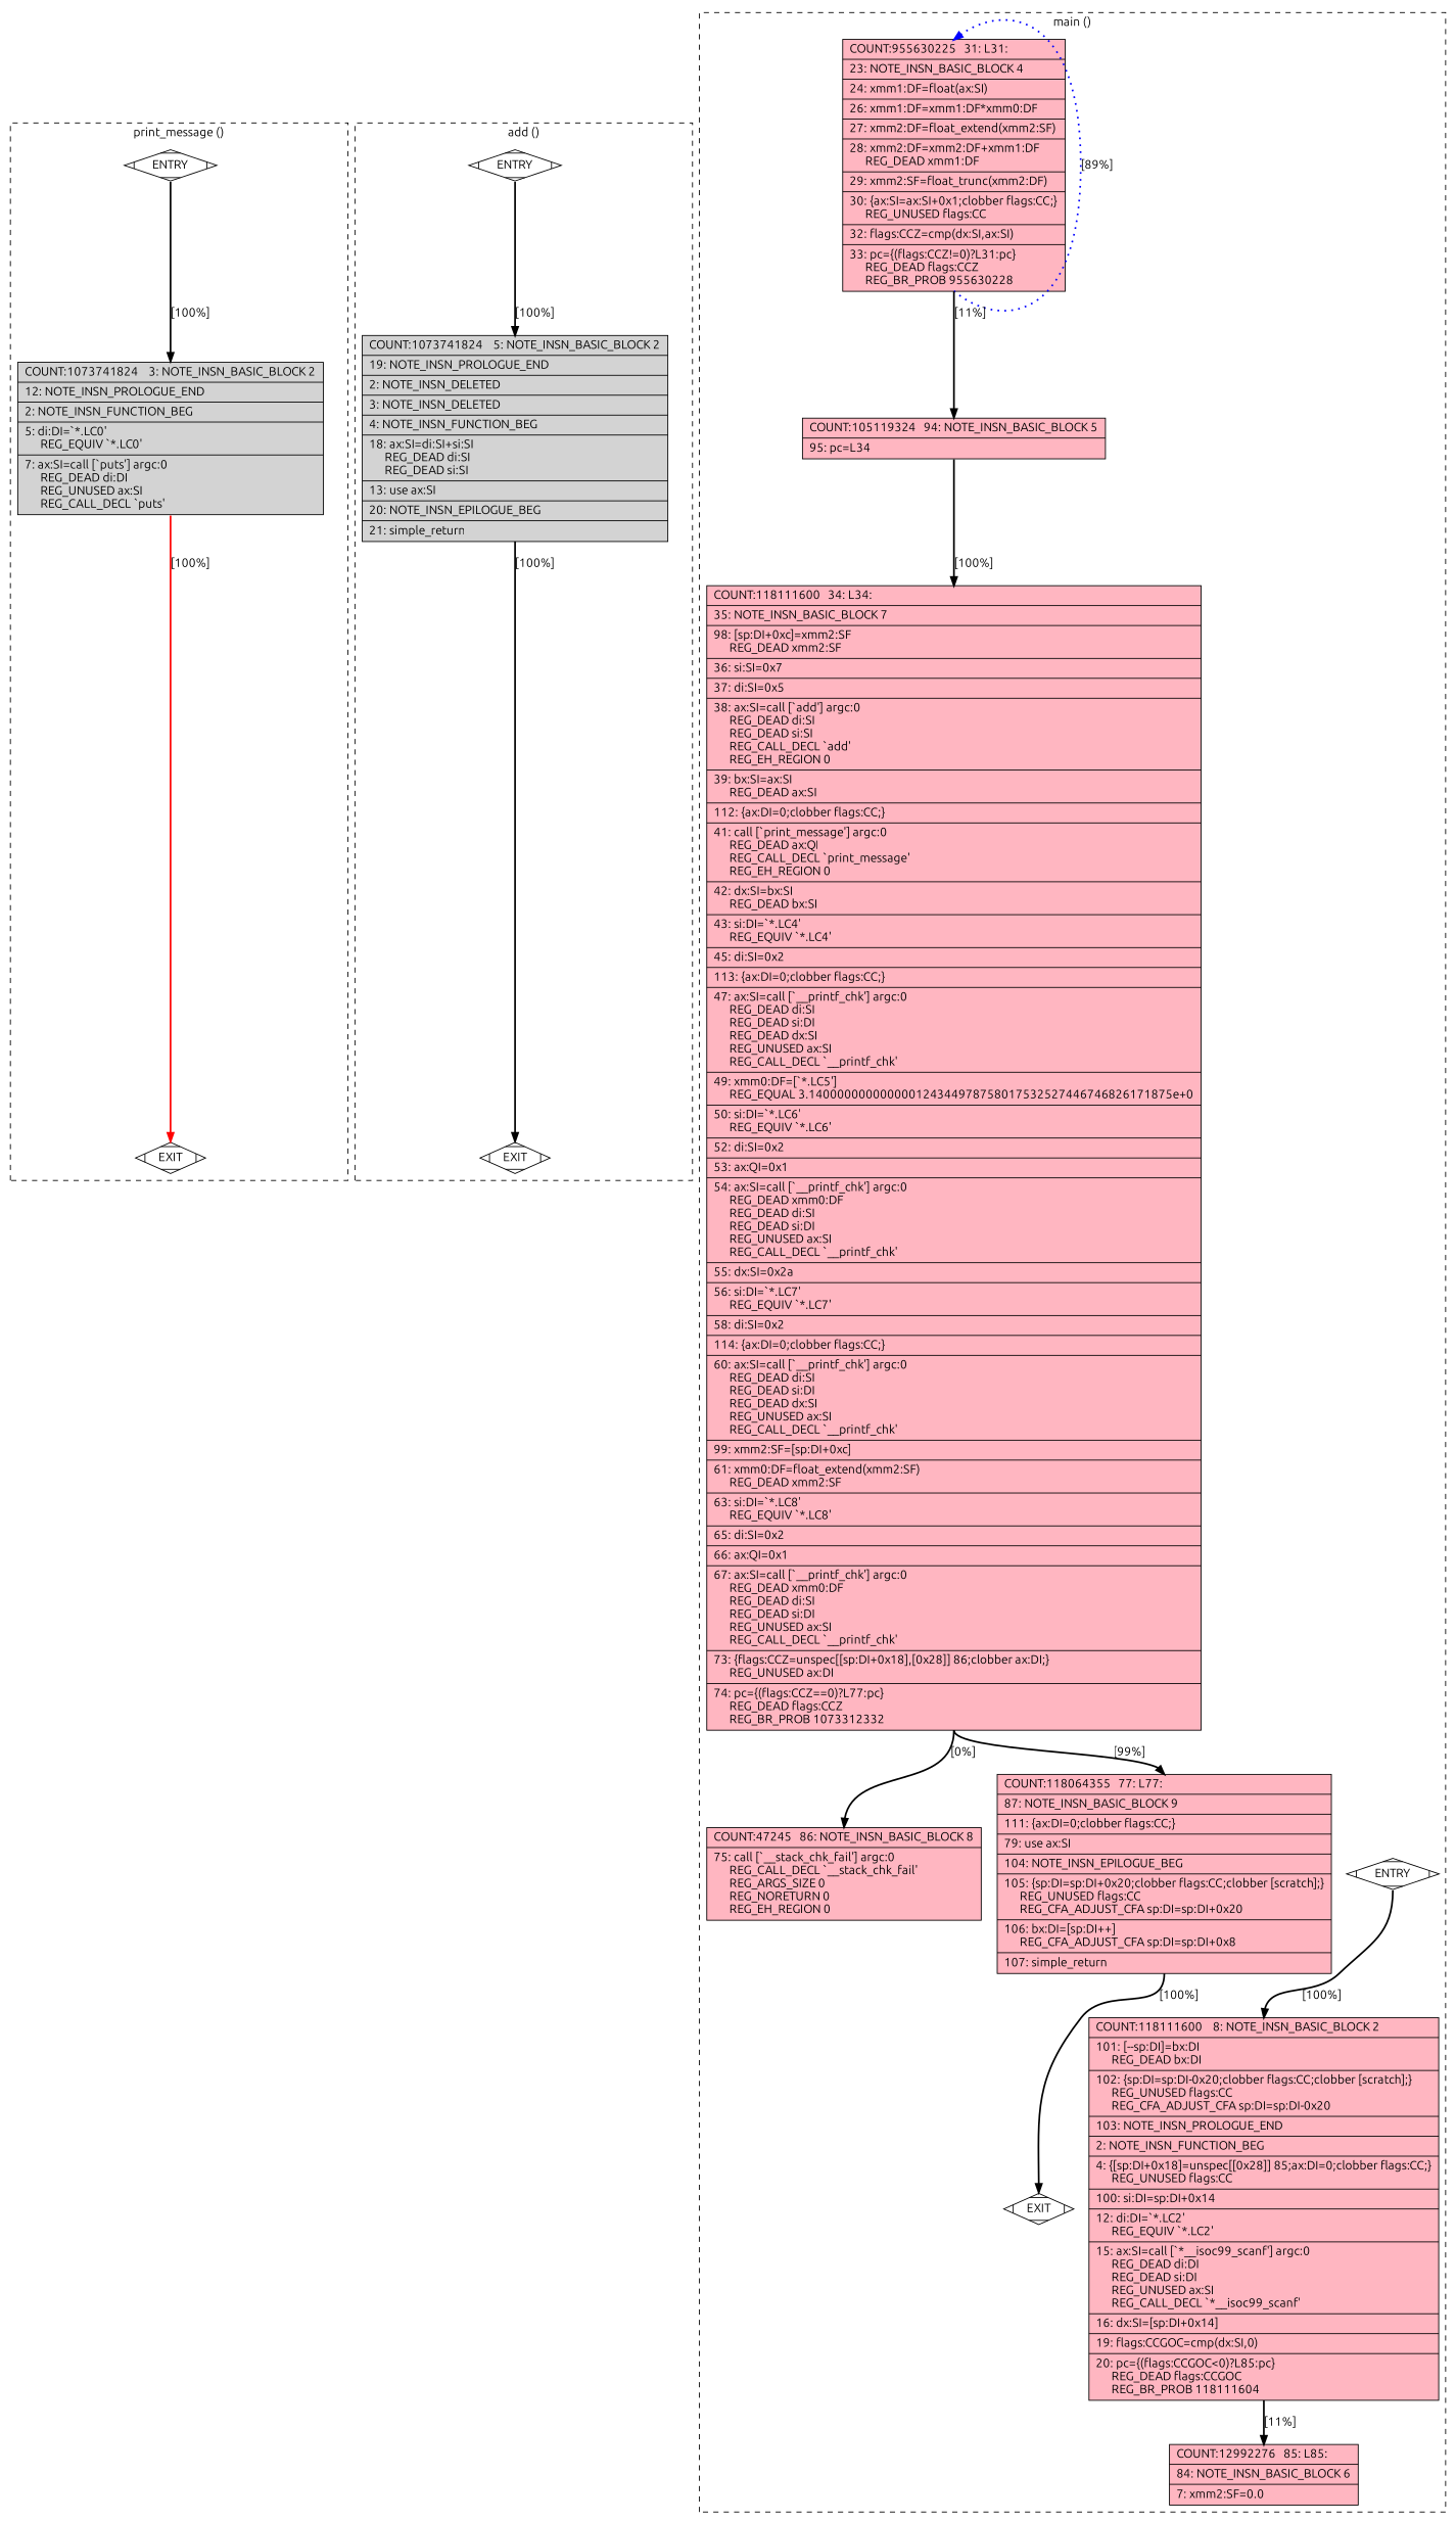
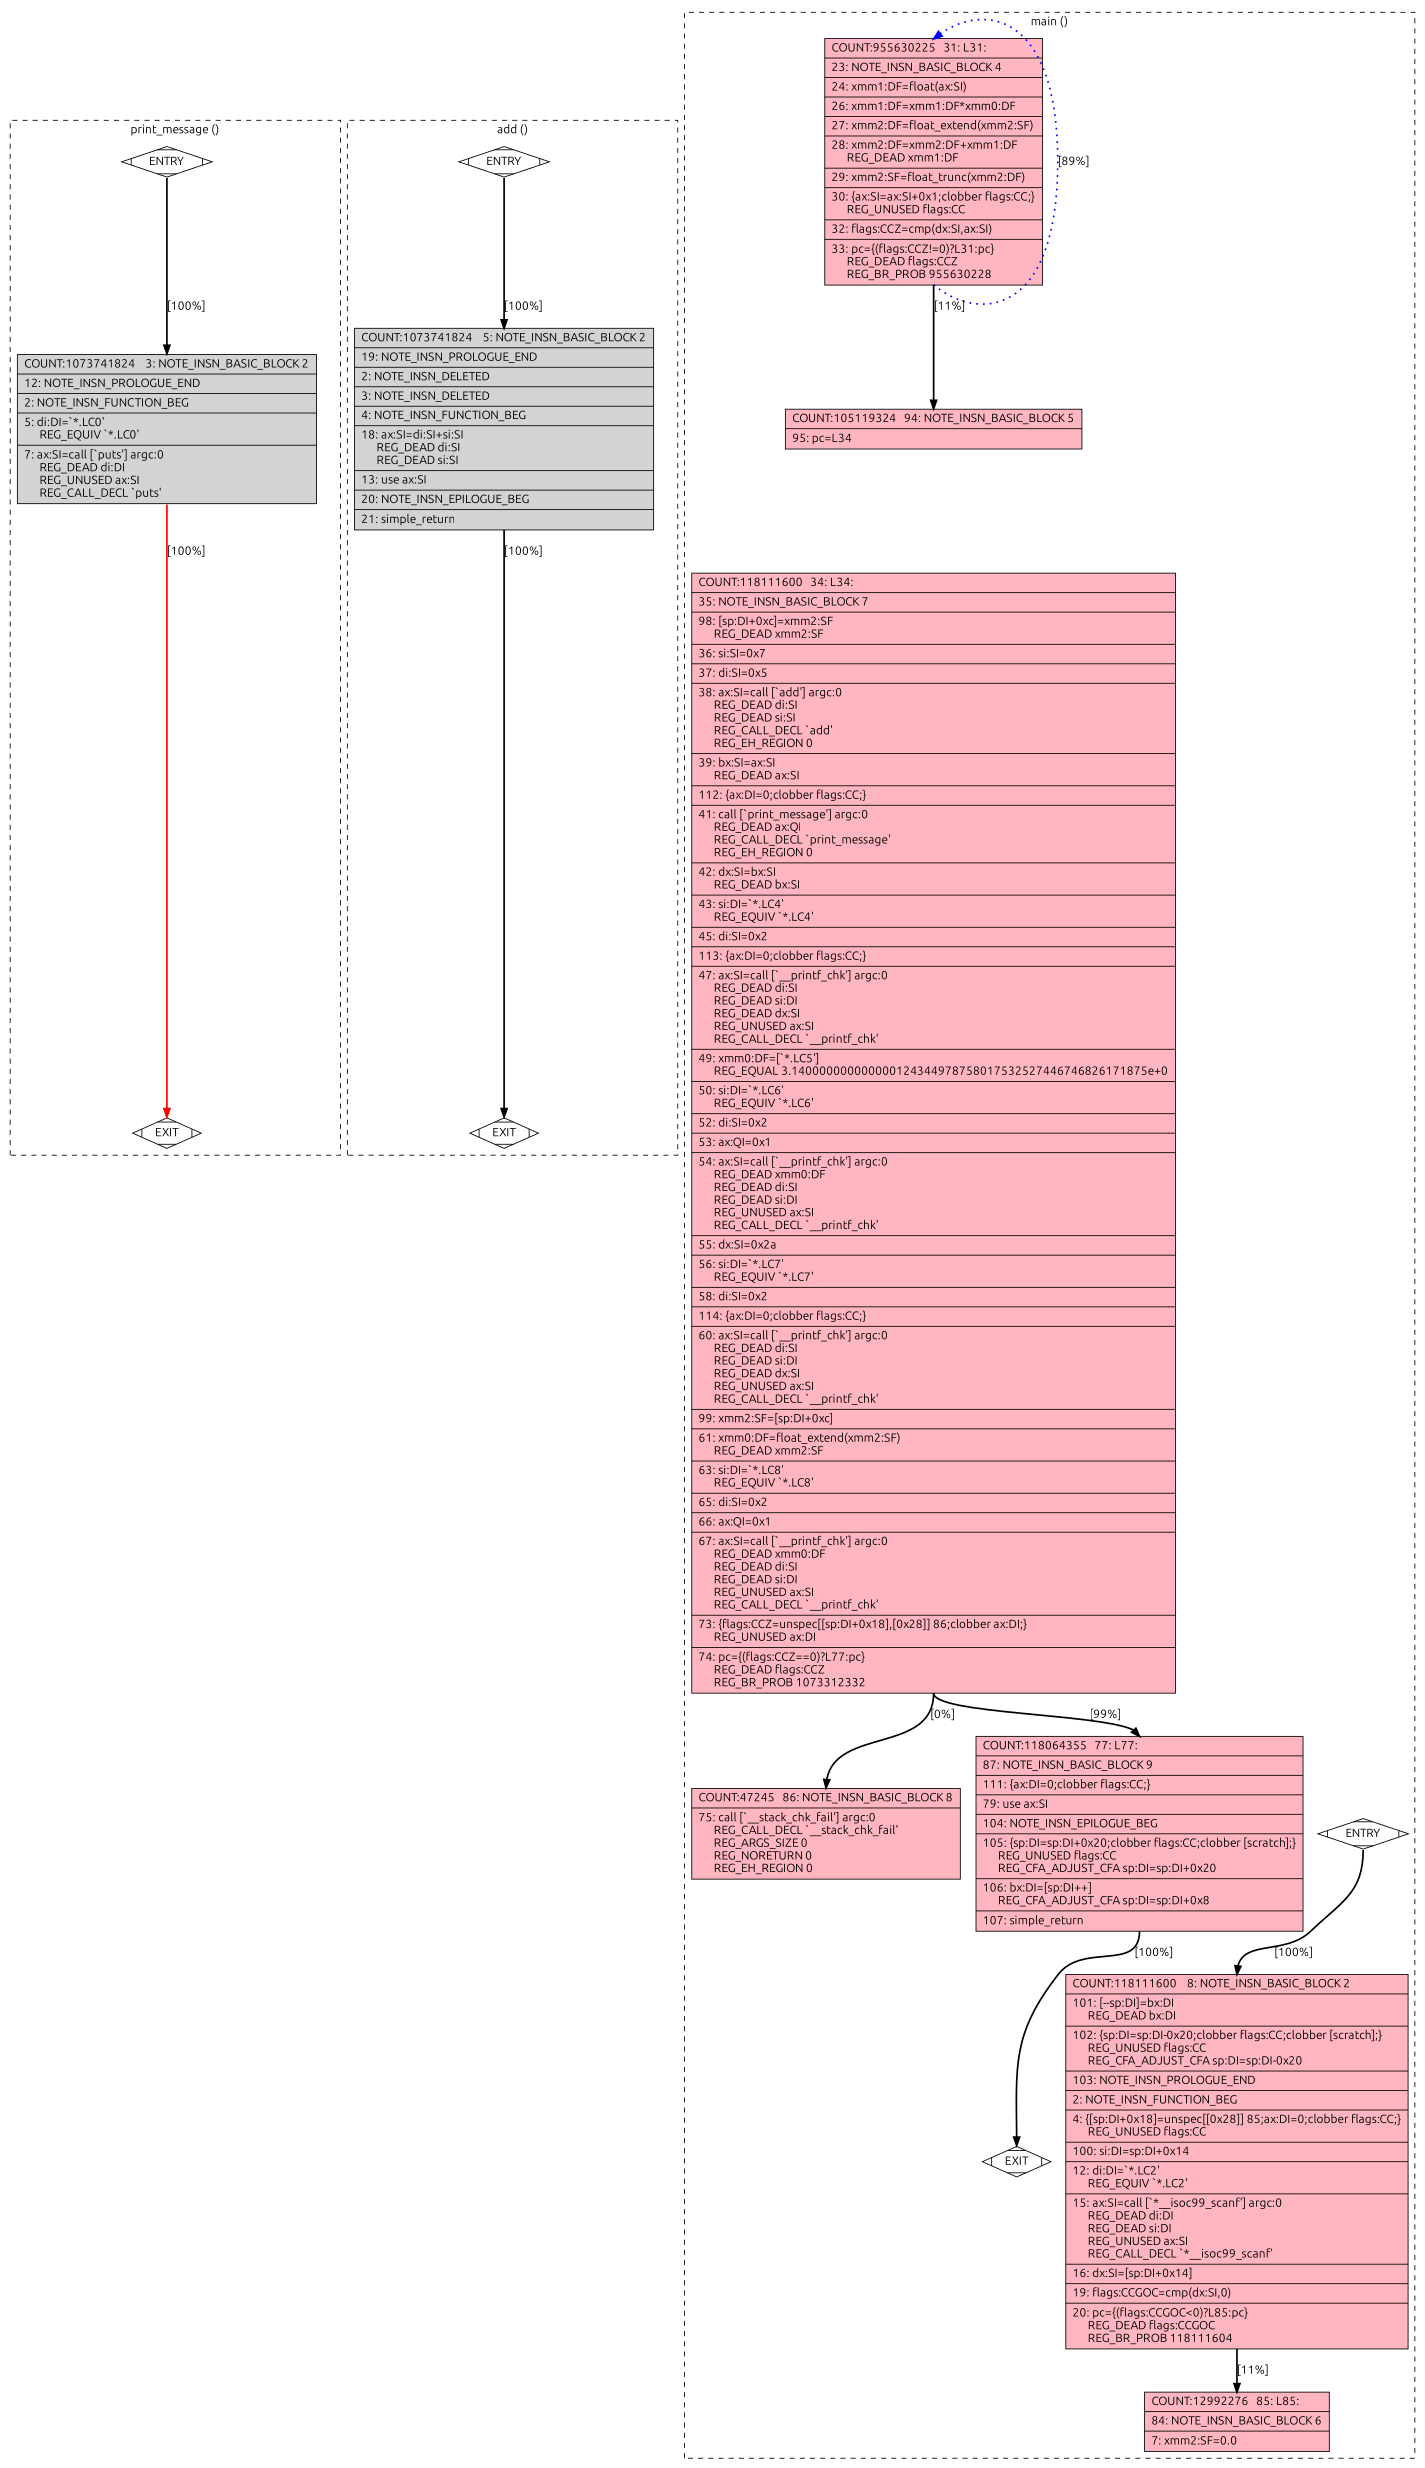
  digraph {
    fontname=Ubuntu
    node [fillcolor=lightpink fontname=Ubuntu shape=record style=filled]
    edge [color=black constraint=true fontname=Ubuntu headport=n style="solid,bold" tailport=s weight=10]
    n1 [fillcolor=white label=ENTRY shape=Mdiamond]
    n2 [fillcolor=lightgrey label="{COUNT:1073741824\ \ \ \ 3:\ NOTE_INSN_BASIC_BLOCK\ 2\l|\ \ \ 12:\ NOTE_INSN_PROLOGUE_END\l|\ \ \ \ 2:\ NOTE_INSN_FUNCTION_BEG\l|\ \ \ \ 5:\ di:DI=`*.LC0'\l\ \ \ \ \ \ REG_EQUIV\ `*.LC0'\l|\ \ \ \ 7:\ ax:SI=call\ [`puts']\ argc:0\l\ \ \ \ \ \ REG_DEAD\ di:DI\l\ \ \ \ \ \ REG_UNUSED\ ax:SI\l\ \ \ \ \ \ REG_CALL_DECL\ `puts'\l}"]
    n3 [fillcolor=white label=EXIT shape=Mdiamond]
    n4 [fillcolor=white label=ENTRY shape=Mdiamond]
    n5 [fillcolor=lightgrey label="{COUNT:1073741824\ \ \ \ 5:\ NOTE_INSN_BASIC_BLOCK\ 2\l|\ \ \ 19:\ NOTE_INSN_PROLOGUE_END\l|\ \ \ \ 2:\ NOTE_INSN_DELETED\l|\ \ \ \ 3:\ NOTE_INSN_DELETED\l|\ \ \ \ 4:\ NOTE_INSN_FUNCTION_BEG\l|\ \ \ 18:\ ax:SI=di:SI+si:SI\l\ \ \ \ \ \ REG_DEAD\ di:SI\l\ \ \ \ \ \ REG_DEAD\ si:SI\l|\ \ \ 13:\ use\ ax:SI\l|\ \ \ 20:\ NOTE_INSN_EPILOGUE_BEG\l|\ \ \ 21:\ simple_return\l}"]
    n6 [fillcolor=white label=EXIT shape=Mdiamond]
    n7 [fillcolor=white label=ENTRY shape=Mdiamond]
    n8 [label="{COUNT:118111600\ \ \ \ 8:\ NOTE_INSN_BASIC_BLOCK\ 2\l|\ \ 101:\ [--sp:DI]=bx:DI\l\ \ \ \ \ \ REG_DEAD\ bx:DI\l|\ \ 102:\ \{sp:DI=sp:DI-0x20;clobber\ flags:CC;clobber\ [scratch];\}\l\ \ \ \ \ \ REG_UNUSED\ flags:CC\l\ \ \ \ \ \ REG_CFA_ADJUST_CFA\ sp:DI=sp:DI-0x20\l|\ \ 103:\ NOTE_INSN_PROLOGUE_END\l|\ \ \ \ 2:\ NOTE_INSN_FUNCTION_BEG\l|\ \ \ \ 4:\ \{[sp:DI+0x18]=unspec[[0x28]]\ 85;ax:DI=0;clobber\ flags:CC;\}\l\ \ \ \ \ \ REG_UNUSED\ flags:CC\l|\ \ 100:\ si:DI=sp:DI+0x14\l|\ \ \ 12:\ di:DI=`*.LC2'\l\ \ \ \ \ \ REG_EQUIV\ `*.LC2'\l|\ \ \ 15:\ ax:SI=call\ [`*__isoc99_scanf']\ argc:0\l\ \ \ \ \ \ REG_DEAD\ di:DI\l\ \ \ \ \ \ REG_DEAD\ si:DI\l\ \ \ \ \ \ REG_UNUSED\ ax:SI\l\ \ \ \ \ \ REG_CALL_DECL\ `*__isoc99_scanf'\l|\ \ \ 16:\ dx:SI=[sp:DI+0x14]\l|\ \ \ 19:\ flags:CCGOC=cmp(dx:SI,0)\l|\ \ \ 20:\ pc=\{(flags:CCGOC\<0)?L85:pc\}\l\ \ \ \ \ \ REG_DEAD\ flags:CCGOC\l\ \ \ \ \ \ REG_BR_PROB\ 118111604\l}"]
    n9 [fillcolor=white label=EXIT shape=Mdiamond]
    n10 [label="{COUNT:12992276\ \ \ 85:\ L85:\l|\ \ \ 84:\ NOTE_INSN_BASIC_BLOCK\ 6\l|\ \ \ \ 7:\ xmm2:SF=0.0\l}"]
    n11 [label="{COUNT:118111600\ \ \ 34:\ L34:\l|\ \ \ 35:\ NOTE_INSN_BASIC_BLOCK\ 7\l|\ \ \ 98:\ [sp:DI+0xc]=xmm2:SF\l\ \ \ \ \ \ REG_DEAD\ xmm2:SF\l|\ \ \ 36:\ si:SI=0x7\l|\ \ \ 37:\ di:SI=0x5\l|\ \ \ 38:\ ax:SI=call\ [`add']\ argc:0\l\ \ \ \ \ \ REG_DEAD\ di:SI\l\ \ \ \ \ \ REG_DEAD\ si:SI\l\ \ \ \ \ \ REG_CALL_DECL\ `add'\l\ \ \ \ \ \ REG_EH_REGION\ 0\l|\ \ \ 39:\ bx:SI=ax:SI\l\ \ \ \ \ \ REG_DEAD\ ax:SI\l|\ \ 112:\ \{ax:DI=0;clobber\ flags:CC;\}\l|\ \ \ 41:\ call\ [`print_message']\ argc:0\l\ \ \ \ \ \ REG_DEAD\ ax:QI\l\ \ \ \ \ \ REG_CALL_DECL\ `print_message'\l\ \ \ \ \ \ REG_EH_REGION\ 0\l|\ \ \ 42:\ dx:SI=bx:SI\l\ \ \ \ \ \ REG_DEAD\ bx:SI\l|\ \ \ 43:\ si:DI=`*.LC4'\l\ \ \ \ \ \ REG_EQUIV\ `*.LC4'\l|\ \ \ 45:\ di:SI=0x2\l|\ \ 113:\ \{ax:DI=0;clobber\ flags:CC;\}\l|\ \ \ 47:\ ax:SI=call\ [`__printf_chk']\ argc:0\l\ \ \ \ \ \ REG_DEAD\ di:SI\l\ \ \ \ \ \ REG_DEAD\ si:DI\l\ \ \ \ \ \ REG_DEAD\ dx:SI\l\ \ \ \ \ \ REG_UNUSED\ ax:SI\l\ \ \ \ \ \ REG_CALL_DECL\ `__printf_chk'\l|\ \ \ 49:\ xmm0:DF=[`*.LC5']\l\ \ \ \ \ \ REG_EQUAL\ 3.140000000000000124344978758017532527446746826171875e+0\l|\ \ \ 50:\ si:DI=`*.LC6'\l\ \ \ \ \ \ REG_EQUIV\ `*.LC6'\l|\ \ \ 52:\ di:SI=0x2\l|\ \ \ 53:\ ax:QI=0x1\l|\ \ \ 54:\ ax:SI=call\ [`__printf_chk']\ argc:0\l\ \ \ \ \ \ REG_DEAD\ xmm0:DF\l\ \ \ \ \ \ REG_DEAD\ di:SI\l\ \ \ \ \ \ REG_DEAD\ si:DI\l\ \ \ \ \ \ REG_UNUSED\ ax:SI\l\ \ \ \ \ \ REG_CALL_DECL\ `__printf_chk'\l|\ \ \ 55:\ dx:SI=0x2a\l|\ \ \ 56:\ si:DI=`*.LC7'\l\ \ \ \ \ \ REG_EQUIV\ `*.LC7'\l|\ \ \ 58:\ di:SI=0x2\l|\ \ 114:\ \{ax:DI=0;clobber\ flags:CC;\}\l|\ \ \ 60:\ ax:SI=call\ [`__printf_chk']\ argc:0\l\ \ \ \ \ \ REG_DEAD\ di:SI\l\ \ \ \ \ \ REG_DEAD\ si:DI\l\ \ \ \ \ \ REG_DEAD\ dx:SI\l\ \ \ \ \ \ REG_UNUSED\ ax:SI\l\ \ \ \ \ \ REG_CALL_DECL\ `__printf_chk'\l|\ \ \ 99:\ xmm2:SF=[sp:DI+0xc]\l|\ \ \ 61:\ xmm0:DF=float_extend(xmm2:SF)\l\ \ \ \ \ \ REG_DEAD\ xmm2:SF\l|\ \ \ 63:\ si:DI=`*.LC8'\l\ \ \ \ \ \ REG_EQUIV\ `*.LC8'\l|\ \ \ 65:\ di:SI=0x2\l|\ \ \ 66:\ ax:QI=0x1\l|\ \ \ 67:\ ax:SI=call\ [`__printf_chk']\ argc:0\l\ \ \ \ \ \ REG_DEAD\ xmm0:DF\l\ \ \ \ \ \ REG_DEAD\ di:SI\l\ \ \ \ \ \ REG_DEAD\ si:DI\l\ \ \ \ \ \ REG_UNUSED\ ax:SI\l\ \ \ \ \ \ REG_CALL_DECL\ `__printf_chk'\l|\ \ \ 73:\ \{flags:CCZ=unspec[[sp:DI+0x18],[0x28]]\ 86;clobber\ ax:DI;\}\l\ \ \ \ \ \ REG_UNUSED\ ax:DI\l|\ \ \ 74:\ pc=\{(flags:CCZ==0)?L77:pc\}\l\ \ \ \ \ \ REG_DEAD\ flags:CCZ\l\ \ \ \ \ \ REG_BR_PROB\ 1073312332\l}"]
    n12 [label="{COUNT:955630225\ \ \ 31:\ L31:\l|\ \ \ 23:\ NOTE_INSN_BASIC_BLOCK\ 4\l|\ \ \ 24:\ xmm1:DF=float(ax:SI)\l|\ \ \ 26:\ xmm1:DF=xmm1:DF*xmm0:DF\l|\ \ \ 27:\ xmm2:DF=float_extend(xmm2:SF)\l|\ \ \ 28:\ xmm2:DF=xmm2:DF+xmm1:DF\l\ \ \ \ \ \ REG_DEAD\ xmm1:DF\l|\ \ \ 29:\ xmm2:SF=float_trunc(xmm2:DF)\l|\ \ \ 30:\ \{ax:SI=ax:SI+0x1;clobber\ flags:CC;\}\l\ \ \ \ \ \ REG_UNUSED\ flags:CC\l|\ \ \ 32:\ flags:CCZ=cmp(dx:SI,ax:SI)\l|\ \ \ 33:\ pc=\{(flags:CCZ!=0)?L31:pc\}\l\ \ \ \ \ \ REG_DEAD\ flags:CCZ\l\ \ \ \ \ \ REG_BR_PROB\ 955630228\l}"]
    n13 [label="{COUNT:105119324\ \ \ 94:\ NOTE_INSN_BASIC_BLOCK\ 5\l|\ \ \ 95:\ pc=L34\l}"]
    n14 [label="{COUNT:47245\ \ \ 86:\ NOTE_INSN_BASIC_BLOCK\ 8\l|\ \ \ 75:\ call\ [`__stack_chk_fail']\ argc:0\l\ \ \ \ \ \ REG_CALL_DECL\ `__stack_chk_fail'\l\ \ \ \ \ \ REG_ARGS_SIZE\ 0\l\ \ \ \ \ \ REG_NORETURN\ 0\l\ \ \ \ \ \ REG_EH_REGION\ 0\l}"]
    n15 [label="{COUNT:118064355\ \ \ 77:\ L77:\l|\ \ \ 87:\ NOTE_INSN_BASIC_BLOCK\ 9\l|\ \ 111:\ \{ax:DI=0;clobber\ flags:CC;\}\l|\ \ \ 79:\ use\ ax:SI\l|\ \ 104:\ NOTE_INSN_EPILOGUE_BEG\l|\ \ 105:\ \{sp:DI=sp:DI+0x20;clobber\ flags:CC;clobber\ [scratch];\}\l\ \ \ \ \ \ REG_UNUSED\ flags:CC\l\ \ \ \ \ \ REG_CFA_ADJUST_CFA\ sp:DI=sp:DI+0x20\l|\ \ 106:\ bx:DI=[sp:DI++]\l\ \ \ \ \ \ REG_CFA_ADJUST_CFA\ sp:DI=sp:DI+0x8\l|\ \ 107:\ simple_return\l}"]
    subgraph cluster_1 {
      color=black
      label="print_message ()"
      style=dashed
      n1
      n2
      n3
    }
    subgraph cluster_2 {
      color=black
      label="add ()"
      style=dashed
      n4
      n5
      n6
    }
    subgraph cluster_3 {
      color=black
      label="main ()"
      style=dashed
      n7
      n8
      n9
      n10
      n11
      n12
      n13
      n14
      n15
    }
    n1 -> n2 [label="[100%]" weight=100]
    n1 -> n3 [style=invis color="" weight=""]
    n2 -> n3 [color=red label="[100%]"]
    n4 -> n5 [label="[100%]" weight=100]
    n4 -> n6 [style=invis color="" weight=""]
    n5 -> n6 [label="[100%]"]
    n7 -> n8 [label="[100%]" weight=100]
    n7 -> n9 [style=invis color="" weight=""]
    n8 -> n10 [label="[11%]"]
    n11 -> n14 [label="[0%]" weight=100]
    n11 -> n15 [label="[99%]"]
    n12 -> n12 [color=blue constraint=false label="[89%]" style="dotted,bold"]
    n12 -> n13 [label="[11%]" weight=100]
-   n13 -> n11 [label="[100%]"]
    n15 -> n9 [label="[100%]"]
  }
